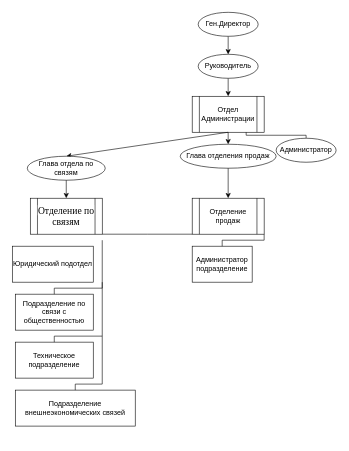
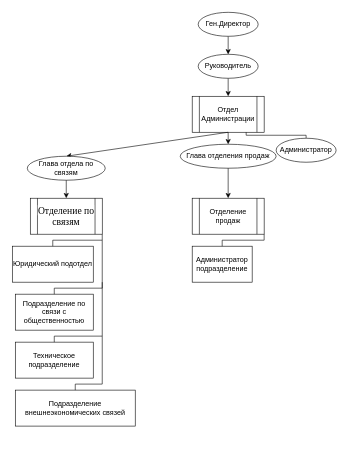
  <mxCell id="0" />
  <mxCell id="1" parent="0" />
  <mxCell id="2" value="" style="endArrow=classic;html=1;rounded=0;entryX=0.5;entryY=0;entryDx=0;entryDy=0;exitX=0.5;exitY=1;exitDx=0;exitDy=0;" edge="1" parent="1" source="13" target="14"><mxGeometry width="50" height="50" relative="1" as="geometry"><mxPoint x="380" y="20" as="sourcePoint" /><mxPoint x="380" y="60" as="targetPoint" /></mxGeometry></mxCell>
  <mxCell id="3" value="Отдел Администрации" style="shape=process;whiteSpace=wrap;html=1;backgroundOutline=1;" vertex="1" parent="1"><mxGeometry x="320" y="160" width="120" height="60" as="geometry" /></mxCell>
  <mxCell id="4" value="" style="endArrow=classic;html=1;rounded=0;exitX=0.5;exitY=1;exitDx=0;exitDy=0;entryX=0.5;entryY=0;entryDx=0;entryDy=0;" edge="1" parent="1" source="14" target="3"><mxGeometry width="50" height="50" relative="1" as="geometry"><mxPoint x="380" y="120" as="sourcePoint" /><mxPoint x="430" y="130" as="targetPoint" /></mxGeometry></mxCell>
  <mxCell id="5" value="" style="edgeStyle=elbowEdgeStyle;elbow=vertical;startArrow=none;endArrow=none;rounded=0;exitX=0.75;exitY=1;exitDx=0;exitDy=0;" edge="1" parent="1" source="3"><mxGeometry relative="1" as="geometry"><mxPoint x="450" y="220" as="sourcePoint" /><mxPoint x="510" y="230" as="targetPoint" /></mxGeometry></mxCell>
  <mxCell id="6" value="Отделение продаж" style="shape=process;whiteSpace=wrap;html=1;backgroundOutline=1;" vertex="1" parent="1"><mxGeometry x="320" y="330" width="120" height="60" as="geometry" /></mxCell>
  <mxCell id="7" value="" style="endArrow=classic;html=1;rounded=0;exitX=0.5;exitY=1;exitDx=0;exitDy=0;entryX=0.5;entryY=0;entryDx=0;entryDy=0;" edge="1" parent="1" source="3" target="17"><mxGeometry width="50" height="50" relative="1" as="geometry"><mxPoint x="360" y="310" as="sourcePoint" /><mxPoint x="410" y="260" as="targetPoint" /></mxGeometry></mxCell>
  <mxCell id="8" value="&lt;span style=&quot;font-size: 12pt ; font-family: &amp;#34;times new roman&amp;#34; , &amp;#34;serif&amp;#34; ; background: white&quot;&gt;Отделение по связям&lt;/span&gt;" style="shape=process;whiteSpace=wrap;html=1;backgroundOutline=1;" vertex="1" parent="1"><mxGeometry x="50" y="330" width="120" height="60" as="geometry" /></mxCell>
  <mxCell id="9" value="" style="endArrow=classic;html=1;rounded=0;exitX=0.5;exitY=1;exitDx=0;exitDy=0;entryX=0.5;entryY=0;entryDx=0;entryDy=0;" edge="1" parent="1" source="3" target="15"><mxGeometry width="50" height="50" relative="1" as="geometry"><mxPoint x="320" y="320" as="sourcePoint" /><mxPoint x="370" y="270" as="targetPoint" /></mxGeometry></mxCell>
  <mxCell id="10" value="Юридический подотдел" style="whiteSpace=wrap;html=1;align=center;verticalAlign=middle;treeFolding=1;treeMoving=1;newEdgeStyle={&quot;edgeStyle&quot;:&quot;elbowEdgeStyle&quot;,&quot;startArrow&quot;:&quot;none&quot;,&quot;endArrow&quot;:&quot;none&quot;};" vertex="1" parent="1"><mxGeometry x="20" y="410" width="135" height="60" as="geometry" /></mxCell>
- <mxCell id="11" value="" style="edgeStyle=elbowEdgeStyle;elbow=vertical;startArrow=none;endArrow=none;rounded=0;exitX=1;exitY=1;exitDx=0;exitDy=0;" edge="1" target="6" parent="1" source="8"><mxGeometry relative="1" as="geometry"><mxPoint x="70" y="430" as="sourcePoint" /></mxGeometry></mxCell>
+ <mxCell id="11" value="" style="edgeStyle=elbowEdgeStyle;elbow=vertical;startArrow=none;endArrow=none;rounded=0;exitX=1;exitY=1;exitDx=0;exitDy=0;" edge="1" target="10" parent="1" source="8"><mxGeometry relative="1" as="geometry"><mxPoint x="70" y="430" as="sourcePoint" /></mxGeometry></mxCell>
  <mxCell id="12" value="Администратор" style="ellipse;whiteSpace=wrap;html=1;align=center;newEdgeStyle={&quot;edgeStyle&quot;:&quot;entityRelationEdgeStyle&quot;,&quot;startArrow&quot;:&quot;none&quot;,&quot;endArrow&quot;:&quot;none&quot;,&quot;segment&quot;:10,&quot;curved&quot;:1};treeFolding=1;treeMoving=1;" vertex="1" parent="1"><mxGeometry x="460" y="230" width="100" height="40" as="geometry" /></mxCell>
  <mxCell id="13" value="Ген.Директор" style="ellipse;whiteSpace=wrap;html=1;align=center;newEdgeStyle={&quot;edgeStyle&quot;:&quot;entityRelationEdgeStyle&quot;,&quot;startArrow&quot;:&quot;none&quot;,&quot;endArrow&quot;:&quot;none&quot;,&quot;segment&quot;:10,&quot;curved&quot;:1};treeFolding=1;treeMoving=1;" vertex="1" parent="1"><mxGeometry x="330" y="20" width="100" height="40" as="geometry" /></mxCell>
  <mxCell id="14" value="Руководитель" style="ellipse;whiteSpace=wrap;html=1;align=center;newEdgeStyle={&quot;edgeStyle&quot;:&quot;entityRelationEdgeStyle&quot;,&quot;startArrow&quot;:&quot;none&quot;,&quot;endArrow&quot;:&quot;none&quot;,&quot;segment&quot;:10,&quot;curved&quot;:1};treeFolding=1;treeMoving=1;" vertex="1" parent="1"><mxGeometry x="330" y="90" width="100" height="40" as="geometry" /></mxCell>
  <mxCell id="15" value="Глава отдела по связям" style="ellipse;whiteSpace=wrap;html=1;align=center;newEdgeStyle={&quot;edgeStyle&quot;:&quot;entityRelationEdgeStyle&quot;,&quot;startArrow&quot;:&quot;none&quot;,&quot;endArrow&quot;:&quot;none&quot;,&quot;segment&quot;:10,&quot;curved&quot;:1};treeFolding=1;treeMoving=1;" vertex="1" parent="1"><mxGeometry x="45" y="260" width="130" height="40" as="geometry" /></mxCell>
  <mxCell id="16" value="" style="endArrow=classic;html=1;rounded=0;exitX=0.5;exitY=1;exitDx=0;exitDy=0;entryX=0.5;entryY=0;entryDx=0;entryDy=0;" edge="1" parent="1" source="15" target="8"><mxGeometry width="50" height="50" relative="1" as="geometry"><mxPoint x="170" y="350" as="sourcePoint" /><mxPoint x="220" y="300" as="targetPoint" /></mxGeometry></mxCell>
  <mxCell id="17" value="Глава отделения продаж" style="ellipse;whiteSpace=wrap;html=1;align=center;newEdgeStyle={&quot;edgeStyle&quot;:&quot;entityRelationEdgeStyle&quot;,&quot;startArrow&quot;:&quot;none&quot;,&quot;endArrow&quot;:&quot;none&quot;,&quot;segment&quot;:10,&quot;curved&quot;:1};treeFolding=1;treeMoving=1;" vertex="1" parent="1"><mxGeometry x="300" y="240" width="160" height="40" as="geometry" /></mxCell>
  <mxCell id="18" value="" style="endArrow=classic;html=1;rounded=0;exitX=0.5;exitY=1;exitDx=0;exitDy=0;entryX=0.5;entryY=0;entryDx=0;entryDy=0;" edge="1" parent="1" source="17" target="6"><mxGeometry width="50" height="50" relative="1" as="geometry"><mxPoint x="440" y="330" as="sourcePoint" /><mxPoint x="490" y="280" as="targetPoint" /></mxGeometry></mxCell>
  <mxCell id="19" value="Подразделение по связи с общественностью" style="whiteSpace=wrap;html=1;align=center;verticalAlign=middle;treeFolding=1;treeMoving=1;newEdgeStyle={&quot;edgeStyle&quot;:&quot;elbowEdgeStyle&quot;,&quot;startArrow&quot;:&quot;none&quot;,&quot;endArrow&quot;:&quot;none&quot;};" vertex="1" parent="1"><mxGeometry x="25" y="490" width="130" height="60" as="geometry" /></mxCell>
  <mxCell id="20" value="" style="edgeStyle=elbowEdgeStyle;elbow=vertical;startArrow=none;endArrow=none;rounded=0;entryX=0.5;entryY=0;entryDx=0;entryDy=0;" edge="1" target="19" parent="1"><mxGeometry relative="1" as="geometry"><mxPoint x="170" y="400" as="sourcePoint" /><Array as="points"><mxPoint x="130" y="480" /><mxPoint x="130" y="490" /></Array></mxGeometry></mxCell>
  <mxCell id="21" value="Техническое подразделение" style="whiteSpace=wrap;html=1;align=center;verticalAlign=middle;treeFolding=1;treeMoving=1;newEdgeStyle={&quot;edgeStyle&quot;:&quot;elbowEdgeStyle&quot;,&quot;startArrow&quot;:&quot;none&quot;,&quot;endArrow&quot;:&quot;none&quot;};" vertex="1" parent="1"><mxGeometry x="25" y="570" width="130" height="60" as="geometry" /></mxCell>
  <mxCell id="22" value="" style="edgeStyle=elbowEdgeStyle;elbow=vertical;startArrow=none;endArrow=none;rounded=0;entryX=0.5;entryY=0;entryDx=0;entryDy=0;" edge="1" target="21" parent="1"><mxGeometry relative="1" as="geometry"><mxPoint x="170" y="470" as="sourcePoint" /><Array as="points"><mxPoint x="140" y="560" /><mxPoint x="130" y="570" /></Array></mxGeometry></mxCell>
  <mxCell id="23" value="Администратор подразделение" style="whiteSpace=wrap;html=1;align=center;verticalAlign=middle;treeFolding=1;treeMoving=1;newEdgeStyle={&quot;edgeStyle&quot;:&quot;elbowEdgeStyle&quot;,&quot;startArrow&quot;:&quot;none&quot;,&quot;endArrow&quot;:&quot;none&quot;};" vertex="1" parent="1"><mxGeometry x="320" y="410" width="100" height="60" as="geometry" /></mxCell>
  <mxCell id="24" value="" style="edgeStyle=elbowEdgeStyle;elbow=vertical;startArrow=none;endArrow=none;rounded=0;exitX=1;exitY=1;exitDx=0;exitDy=0;entryX=0.5;entryY=0;entryDx=0;entryDy=0;" edge="1" parent="1" source="6"><mxGeometry relative="1" as="geometry"><mxPoint x="450" y="330" as="sourcePoint" /><mxPoint x="370" y="410" as="targetPoint" /><Array as="points"><mxPoint x="400" y="400" /></Array></mxGeometry></mxCell>
  <mxCell id="25" value="Подразделение внешнеэкономических связей" style="whiteSpace=wrap;html=1;align=center;verticalAlign=middle;treeFolding=1;treeMoving=1;newEdgeStyle={&quot;edgeStyle&quot;:&quot;elbowEdgeStyle&quot;,&quot;startArrow&quot;:&quot;none&quot;,&quot;endArrow&quot;:&quot;none&quot;};" vertex="1" parent="1"><mxGeometry x="25" y="650" width="200" height="60" as="geometry" /></mxCell>
  <mxCell id="26" value="" style="edgeStyle=elbowEdgeStyle;elbow=vertical;startArrow=none;endArrow=none;rounded=0;entryX=0.5;entryY=0;entryDx=0;entryDy=0;" edge="1" target="25" parent="1"><mxGeometry relative="1" as="geometry"><mxPoint x="170" y="560" as="sourcePoint" /><Array as="points"><mxPoint x="140" y="640" /><mxPoint x="140" y="720" /><mxPoint x="130" y="730" /></Array></mxGeometry></mxCell>
